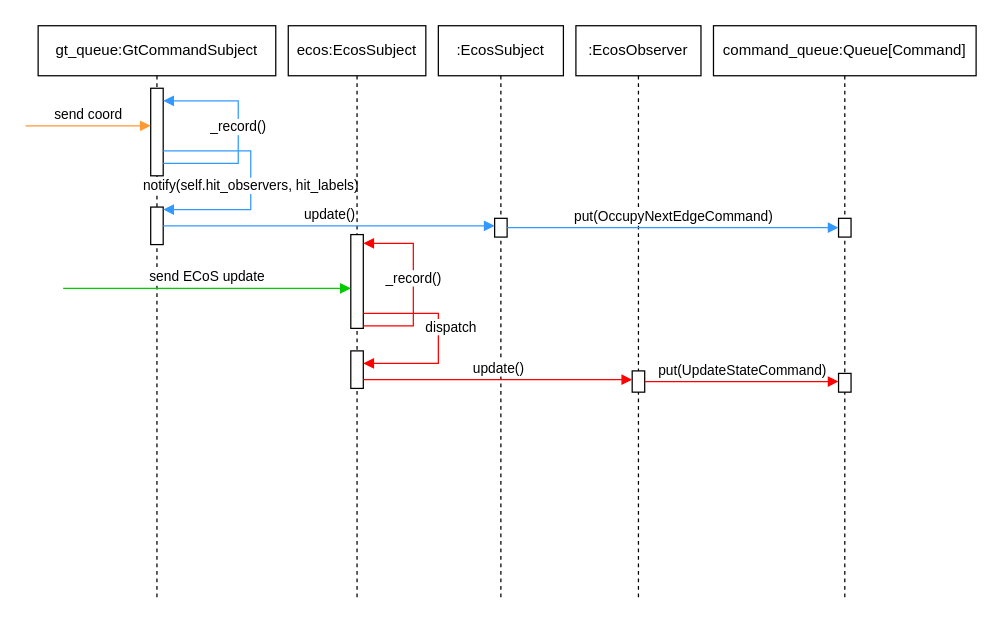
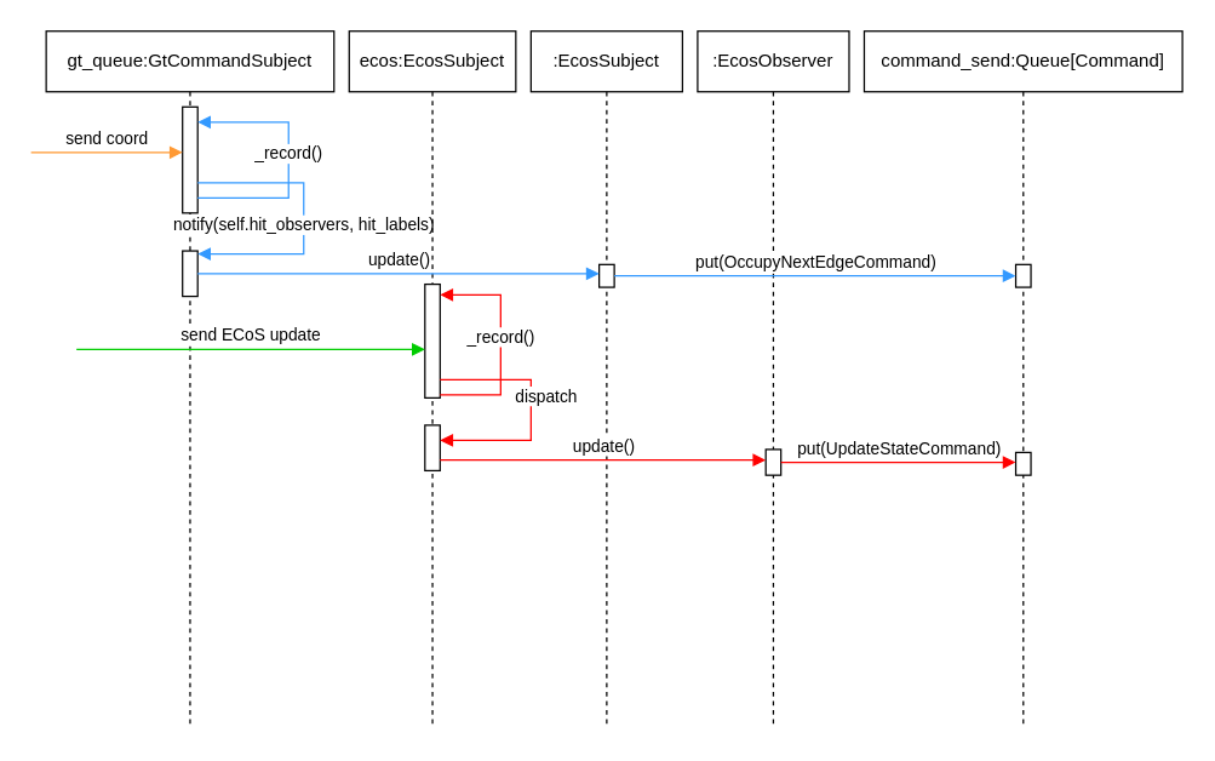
  <mxCell id="0" />
  <mxCell id="1" parent="0" />
  <mxCell id="2" value="gt_queue:GtCommandSubject" style="shape=umlLifeline;perimeter=lifelinePerimeter;whiteSpace=wrap;html=1;container=1;dropTarget=0;collapsible=0;recursiveResize=0;outlineConnect=0;portConstraint=eastwest;newEdgeStyle={&quot;curved&quot;:0,&quot;rounded&quot;:0};" parent="1" vertex="1"><mxGeometry x="30" y="20" width="190" height="460" as="geometry" /></mxCell>
  <mxCell id="3" value="" style="html=1;points=[[0,0,0,0,5],[0,1,0,0,-5],[1,0,0,0,5],[1,1,0,0,-5]];perimeter=orthogonalPerimeter;outlineConnect=0;targetShapes=umlLifeline;portConstraint=eastwest;newEdgeStyle={&quot;curved&quot;:0,&quot;rounded&quot;:0};" parent="2" vertex="1"><mxGeometry x="90" y="50" width="10" height="70" as="geometry" /></mxCell>
  <mxCell id="4" value="_record()" style="html=1;verticalAlign=bottom;endArrow=block;curved=0;rounded=0;strokeColor=#3399FF;" parent="2" source="3" target="3" edge="1"><mxGeometry x="-0.059" width="80" relative="1" as="geometry"><mxPoint x="100" y="100" as="sourcePoint" /><mxPoint x="180" y="100" as="targetPoint" /><Array as="points"><mxPoint x="160" y="110" /><mxPoint x="160" y="60" /></Array><mxPoint as="offset" /></mxGeometry></mxCell>
  <mxCell id="5" value="" style="html=1;points=[[0,0,0,0,5],[0,1,0,0,-5],[1,0,0,0,5],[1,1,0,0,-5]];perimeter=orthogonalPerimeter;outlineConnect=0;targetShapes=umlLifeline;portConstraint=eastwest;newEdgeStyle={&quot;curved&quot;:0,&quot;rounded&quot;:0};" vertex="1" parent="2"><mxGeometry x="90" y="145" width="10" height="30" as="geometry" /></mxCell>
  <mxCell id="6" value="notify(self.hit_observers, hit_labels)" style="html=1;verticalAlign=bottom;endArrow=block;curved=0;rounded=0;strokeColor=#3399FF;" edge="1" parent="2" source="3"><mxGeometry x="0.143" width="80" relative="1" as="geometry"><mxPoint x="100" y="117" as="sourcePoint" /><mxPoint x="100" y="147" as="targetPoint" /><Array as="points"><mxPoint x="130" y="100" /><mxPoint x="170" y="100" /><mxPoint x="170" y="147" /></Array><mxPoint as="offset" /></mxGeometry></mxCell>
  <mxCell id="7" value="ecos:EcosSubject" style="shape=umlLifeline;perimeter=lifelinePerimeter;whiteSpace=wrap;html=1;container=1;dropTarget=0;collapsible=0;recursiveResize=0;outlineConnect=0;portConstraint=eastwest;newEdgeStyle={&quot;curved&quot;:0,&quot;rounded&quot;:0};" parent="1" vertex="1"><mxGeometry x="230" y="20" width="110" height="460" as="geometry" /></mxCell>
  <mxCell id="8" value="" style="html=1;points=[[0,0,0,0,5],[0,1,0,0,-5],[1,0,0,0,5],[1,1,0,0,-5]];perimeter=orthogonalPerimeter;outlineConnect=0;targetShapes=umlLifeline;portConstraint=eastwest;newEdgeStyle={&quot;curved&quot;:0,&quot;rounded&quot;:0};" parent="7" vertex="1"><mxGeometry x="50" y="167" width="10" height="75" as="geometry" /></mxCell>
  <mxCell id="9" value="_record()" style="html=1;verticalAlign=bottom;endArrow=block;curved=0;rounded=0;strokeColor=#FF0000;" parent="7" source="8" edge="1"><mxGeometry x="-0.059" width="80" relative="1" as="geometry"><mxPoint x="60" y="224" as="sourcePoint" /><mxPoint x="60" y="174" as="targetPoint" /><Array as="points"><mxPoint x="100" y="240" /><mxPoint x="100" y="174" /></Array><mxPoint as="offset" /></mxGeometry></mxCell>
  <mxCell id="10" value="" style="html=1;points=[[0,0,0,0,5],[0,1,0,0,-5],[1,0,0,0,5],[1,1,0,0,-5]];perimeter=orthogonalPerimeter;outlineConnect=0;targetShapes=umlLifeline;portConstraint=eastwest;newEdgeStyle={&quot;curved&quot;:0,&quot;rounded&quot;:0};" vertex="1" parent="7"><mxGeometry x="50" y="260" width="10" height="30" as="geometry" /></mxCell>
  <mxCell id="11" value="dispatch" style="html=1;verticalAlign=bottom;endArrow=block;curved=0;rounded=0;strokeColor=#FF0000;" edge="1" parent="7" source="8" target="10"><mxGeometry y="10" width="80" relative="1" as="geometry"><mxPoint x="80" y="230" as="sourcePoint" /><mxPoint x="130" y="280" as="targetPoint" /><Array as="points"><mxPoint x="120" y="230" /><mxPoint x="120" y="270" /></Array><mxPoint as="offset" /></mxGeometry></mxCell>
  <mxCell id="12" value=":EcosSubject" style="shape=umlLifeline;whiteSpace=wrap;html=1;container=1;dropTarget=0;collapsible=0;recursiveResize=0;outlineConnect=0;portConstraint=eastwest;newEdgeStyle={&quot;curved&quot;:0,&quot;rounded&quot;:0};points=[[0,0,0,0,5],[0,1,0,0,-5],[1,0,0,0,5],[1,1,0,0,-5]];perimeter=rectanglePerimeter;targetShapes=umlLifeline;participant=label;" parent="1" vertex="1"><mxGeometry x="350" y="20" width="100" height="460" as="geometry" /></mxCell>
  <mxCell id="13" value="" style="html=1;points=[[0,0,0,0,5],[0,1,0,0,-5],[1,0,0,0,5],[1,1,0,0,-5]];perimeter=orthogonalPerimeter;outlineConnect=0;targetShapes=umlLifeline;portConstraint=eastwest;newEdgeStyle={&quot;curved&quot;:0,&quot;rounded&quot;:0};" parent="12" vertex="1"><mxGeometry x="45" y="154" width="10" height="15" as="geometry" /></mxCell>
  <mxCell id="14" value=":EcosObserver" style="shape=umlLifeline;perimeter=lifelinePerimeter;whiteSpace=wrap;html=1;container=1;dropTarget=0;collapsible=0;recursiveResize=0;outlineConnect=0;portConstraint=eastwest;newEdgeStyle={&quot;curved&quot;:0,&quot;rounded&quot;:0};" parent="1" vertex="1"><mxGeometry x="460" y="20" width="100" height="460" as="geometry" /></mxCell>
  <mxCell id="15" value="" style="html=1;points=[[0,0,0,0,5],[0,1,0,0,-5],[1,0,0,0,5],[1,1,0,0,-5]];perimeter=orthogonalPerimeter;outlineConnect=0;targetShapes=umlLifeline;portConstraint=eastwest;newEdgeStyle={&quot;curved&quot;:0,&quot;rounded&quot;:0};" parent="14" vertex="1"><mxGeometry x="45" y="276" width="10" height="17" as="geometry" /></mxCell>
  <mxCell id="16" value="update()" style="html=1;verticalAlign=bottom;endArrow=block;curved=0;rounded=0;strokeColor=#FF0000;" parent="1" source="10" target="15" edge="1"><mxGeometry x="0.006" relative="1" as="geometry"><mxPoint x="310" y="303" as="sourcePoint" /><Array as="points"><mxPoint x="420" y="303" /></Array><mxPoint x="545" y="320" as="targetPoint" /><mxPoint as="offset" /></mxGeometry></mxCell>
  <mxCell id="17" value="update()" style="html=1;verticalAlign=bottom;endArrow=block;curved=0;rounded=0;strokeColor=#3399FF;" parent="1" source="5" target="13" edge="1"><mxGeometry relative="1" as="geometry"><mxPoint x="255" y="165" as="sourcePoint" /><mxPoint x="395" y="165" as="targetPoint" /><Array as="points" /></mxGeometry></mxCell>
- <mxCell id="18" value="command_queue:Queue[Command]" style="shape=umlLifeline;perimeter=lifelinePerimeter;whiteSpace=wrap;html=1;container=1;dropTarget=0;collapsible=0;recursiveResize=0;outlineConnect=0;portConstraint=eastwest;newEdgeStyle={&quot;curved&quot;:0,&quot;rounded&quot;:0};" parent="1" vertex="1"><mxGeometry x="570" y="20" width="210" height="460" as="geometry" /></mxCell>
+ <mxCell id="18" value="command_send:Queue[Command]" style="shape=umlLifeline;perimeter=lifelinePerimeter;whiteSpace=wrap;html=1;container=1;dropTarget=0;collapsible=0;recursiveResize=0;outlineConnect=0;portConstraint=eastwest;newEdgeStyle={&quot;curved&quot;:0,&quot;rounded&quot;:0};" parent="1" vertex="1"><mxGeometry x="570" y="20" width="210" height="460" as="geometry" /></mxCell>
  <mxCell id="19" value="" style="html=1;points=[[0,0,0,0,5],[0,1,0,0,-5],[1,0,0,0,5],[1,1,0,0,-5]];perimeter=orthogonalPerimeter;outlineConnect=0;targetShapes=umlLifeline;portConstraint=eastwest;newEdgeStyle={&quot;curved&quot;:0,&quot;rounded&quot;:0};" parent="18" vertex="1"><mxGeometry x="100" y="154" width="10" height="15" as="geometry" /></mxCell>
  <mxCell id="20" value="" style="html=1;points=[[0,0,0,0,5],[0,1,0,0,-5],[1,0,0,0,5],[1,1,0,0,-5]];perimeter=orthogonalPerimeter;outlineConnect=0;targetShapes=umlLifeline;portConstraint=eastwest;newEdgeStyle={&quot;curved&quot;:0,&quot;rounded&quot;:0};" parent="18" vertex="1"><mxGeometry x="100" y="278" width="10" height="15" as="geometry" /></mxCell>
  <mxCell id="21" value="put(OccupyNextEdgeCommand)" style="html=1;verticalAlign=bottom;endArrow=block;curved=0;rounded=0;strokeColor=#3399FF;" parent="1" source="13" target="19" edge="1"><mxGeometry x="0.003" width="80" relative="1" as="geometry"><mxPoint x="445" y="181" as="sourcePoint" /><mxPoint x="710" y="181" as="targetPoint" /><Array as="points" /><mxPoint as="offset" /></mxGeometry></mxCell>
  <mxCell id="22" value="put(UpdateStateCommand)" style="html=1;verticalAlign=bottom;endArrow=block;curved=0;rounded=0;strokeColor=#FF0000;" parent="1" source="15" target="20" edge="1"><mxGeometry width="80" relative="1" as="geometry"><mxPoint x="640" y="313" as="sourcePoint" /><mxPoint x="720" y="313" as="targetPoint" /></mxGeometry></mxCell>
  <mxCell id="23" value="send coord" style="html=1;verticalAlign=bottom;endArrow=block;curved=0;rounded=0;strokeColor=#FF9933;" edge="1" parent="1" target="3"><mxGeometry width="80" relative="1" as="geometry"><mxPoint x="20" y="100" as="sourcePoint" /><mxPoint x="110" y="100" as="targetPoint" /></mxGeometry></mxCell>
  <mxCell id="24" value="send ECoS update" style="html=1;verticalAlign=bottom;endArrow=block;curved=0;rounded=0;strokeColor=#00CC00;" edge="1" parent="1" target="8"><mxGeometry width="80" relative="1" as="geometry"><mxPoint x="50" y="230" as="sourcePoint" /><mxPoint x="130" y="230" as="targetPoint" /></mxGeometry></mxCell>
